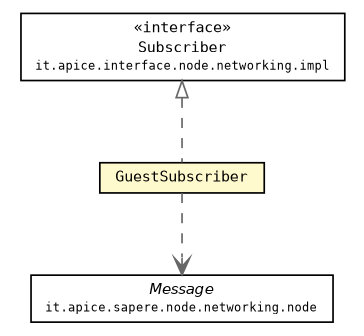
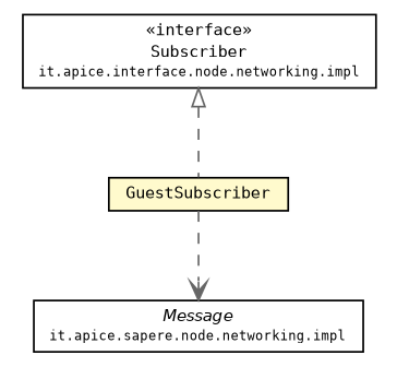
  digraph {
    fontname="DejaVu Sans Mono"
    node [fontcolor=black fontname="DejaVu Sans Mono" fontsize=9.0 shape=plaintext]
    edge [color=gray40 fontname="DejaVu Sans Mono" headport=p labelfontname=Helvetica labelfontsize=10 style=dashed tailport=p]
    n1 [label=<<table border="0" cellborder="1" cellspacing="0" cellpadding="2" port="p" bgcolor="lemonChiffon" href="./GuestSubscriber.html"> 		<tr><td><table border="0" cellspacing="0" cellpadding="1"> 			<tr><td> GuestSubscriber </td></tr> 		</table></td></tr> 		</table>>]
-   n2 [label=<<table border="0" cellborder="1" cellspacing="0" cellpadding="2" port="p" href="../../impl/Message.html"> 		<tr><td><table border="0" cellspacing="0" cellpadding="1"> 			<tr><td><font face="Helvetica-Oblique"> Message </font></td></tr> 			<tr><td><font point-size="7.0"> it.apice.sapere.node.networking.node </font></td></tr> 		</table></td></tr> 		</table>>]
+   n2 [label=<<table border="0" cellborder="1" cellspacing="0" cellpadding="2" port="p" href="../../impl/Message.html"> 		<tr><td><table border="0" cellspacing="0" cellpadding="1"> 			<tr><td><font face="Helvetica-Oblique"> Message </font></td></tr> 			<tr><td><font point-size="7.0"> it.apice.sapere.node.networking.impl </font></td></tr> 		</table></td></tr> 		</table>>]
    n3 [label=<<table border="0" cellborder="1" cellspacing="0" cellpadding="2" port="p" href="../../impl/Subscriber.html"> 		<tr><td><table border="0" cellspacing="0" cellpadding="1"> 			<tr><td> &laquo;interface&raquo; </td></tr> 			<tr><td> Subscriber </td></tr> 			<tr><td><font point-size="7.0"> it.apice.interface.node.networking.impl </font></td></tr> 		</table></td></tr> 		</table>>]
    n1 -> n2 [arrowhead=open fontcolor=black fontsize=10.0]
    n3 -> n1 [arrowtail=empty dir=back fontsize=10]
  }
